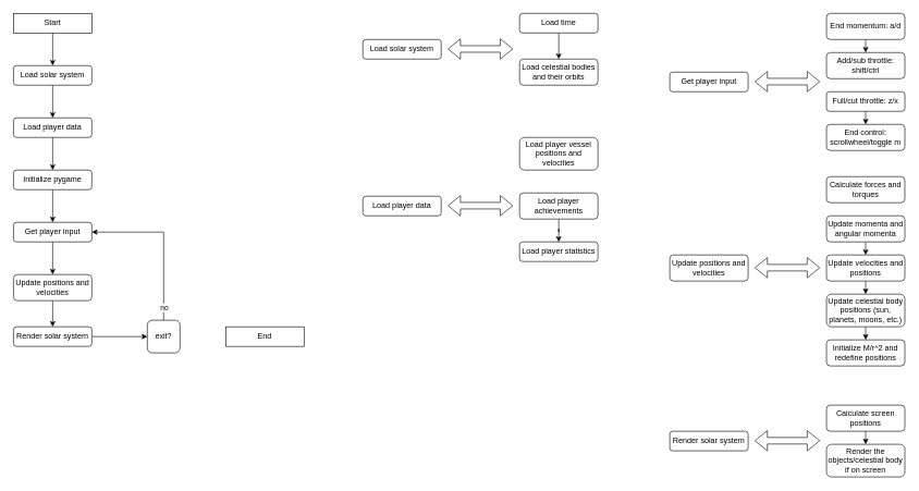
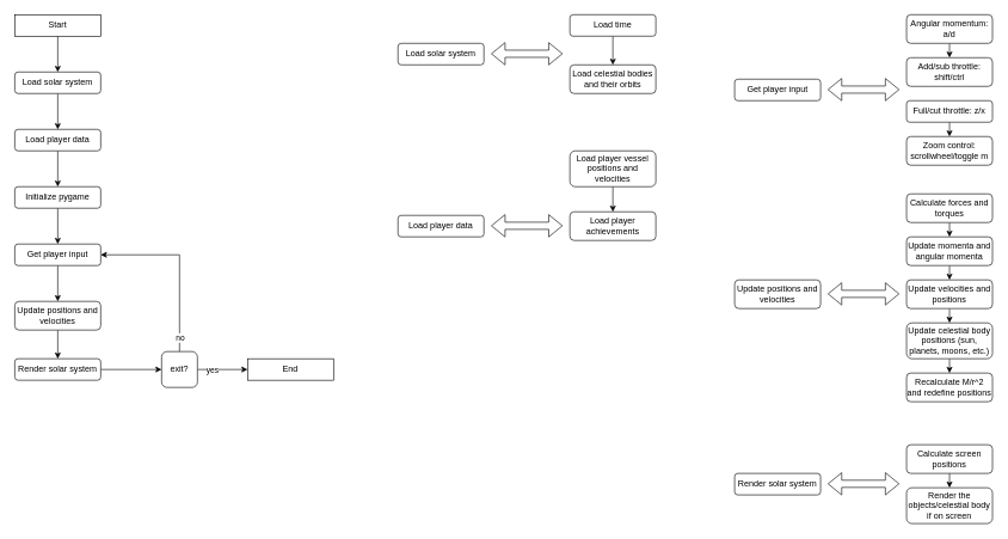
  <mxCell id="0" />
  <mxCell id="1" parent="0" />
  <mxCell id="2" value="" style="edgeStyle=orthogonalEdgeStyle;rounded=0;orthogonalLoop=1;jettySize=auto;html=1;" edge="1" parent="1" source="3" target="5"><mxGeometry relative="1" as="geometry" /></mxCell>
  <mxCell id="3" value="Start" style="rounded=0;whiteSpace=wrap;html=1;" vertex="1" parent="1"><mxGeometry x="20" y="20" width="120" height="30" as="geometry" /></mxCell>
  <mxCell id="4" value="" style="edgeStyle=orthogonalEdgeStyle;rounded=0;orthogonalLoop=1;jettySize=auto;html=1;" edge="1" parent="1" source="5" target="7"><mxGeometry relative="1" as="geometry" /></mxCell>
  <mxCell id="5" value="Load solar system" style="rounded=1;whiteSpace=wrap;html=1;" vertex="1" parent="1"><mxGeometry x="20" y="100" width="120" height="30" as="geometry" /></mxCell>
  <mxCell id="6" value="" style="edgeStyle=orthogonalEdgeStyle;rounded=0;orthogonalLoop=1;jettySize=auto;html=1;" edge="1" parent="1" source="7" target="9"><mxGeometry relative="1" as="geometry" /></mxCell>
  <mxCell id="7" value="Load player data" style="rounded=1;whiteSpace=wrap;html=1;" vertex="1" parent="1"><mxGeometry x="20" y="180" width="120" height="30" as="geometry" /></mxCell>
  <mxCell id="8" value="" style="edgeStyle=orthogonalEdgeStyle;rounded=0;orthogonalLoop=1;jettySize=auto;html=1;" edge="1" parent="1" source="9" target="11"><mxGeometry relative="1" as="geometry" /></mxCell>
  <mxCell id="9" value="Initialize pygame" style="rounded=1;whiteSpace=wrap;html=1;" vertex="1" parent="1"><mxGeometry x="20" y="260" width="120" height="30" as="geometry" /></mxCell>
  <mxCell id="10" value="" style="edgeStyle=orthogonalEdgeStyle;rounded=0;orthogonalLoop=1;jettySize=auto;html=1;" edge="1" parent="1" source="11" target="13"><mxGeometry relative="1" as="geometry" /></mxCell>
  <mxCell id="11" value="Get player input" style="rounded=1;whiteSpace=wrap;html=1;" vertex="1" parent="1"><mxGeometry x="20" y="340" width="120" height="30" as="geometry" /></mxCell>
  <mxCell id="12" value="" style="edgeStyle=orthogonalEdgeStyle;rounded=0;orthogonalLoop=1;jettySize=auto;html=1;" edge="1" parent="1" source="13" target="15"><mxGeometry relative="1" as="geometry" /></mxCell>
  <mxCell id="13" value="Update positions and velocities" style="rounded=1;whiteSpace=wrap;html=1;" vertex="1" parent="1"><mxGeometry x="20" y="420" width="120" height="40" as="geometry" /></mxCell>
  <mxCell id="14" value="" style="edgeStyle=orthogonalEdgeStyle;rounded=0;orthogonalLoop=1;jettySize=auto;html=1;" edge="1" parent="1" source="15" target="20"><mxGeometry relative="1" as="geometry" /></mxCell>
  <mxCell id="15" value="Render solar system" style="rounded=1;whiteSpace=wrap;html=1;" vertex="1" parent="1"><mxGeometry x="20" y="500" width="120" height="30" as="geometry" /></mxCell>
  <mxCell id="16" style="edgeStyle=orthogonalEdgeStyle;rounded=0;orthogonalLoop=1;jettySize=auto;html=1;entryX=1;entryY=0.5;entryDx=0;entryDy=0;" edge="1" parent="1" source="20" target="11"><mxGeometry relative="1" as="geometry"><mxPoint x="250" y="340" as="targetPoint" /><Array as="points"><mxPoint x="250" y="355" /></Array></mxGeometry></mxCell>
  <mxCell id="17" value="no" style="edgeLabel;html=1;align=center;verticalAlign=middle;resizable=0;points=[];" vertex="1" connectable="0" parent="16"><mxGeometry x="-0.76" y="-2" relative="1" as="geometry"><mxPoint x="-2" y="9" as="offset" /></mxGeometry></mxCell>
+ <mxCell id="18" value="" style="edgeStyle=orthogonalEdgeStyle;rounded=0;orthogonalLoop=1;jettySize=auto;html=1;" edge="1" parent="1" source="20" target="21"><mxGeometry relative="1" as="geometry" /></mxCell>
+ <mxCell id="19" value="yes" style="edgeLabel;html=1;align=center;verticalAlign=middle;resizable=0;points=[];" vertex="1" connectable="0" parent="18"><mxGeometry x="-0.188" y="-1" relative="1" as="geometry"><mxPoint x="-8" y="-1" as="offset" /></mxGeometry></mxCell>
  <mxCell id="20" value="exit?" style="whiteSpace=wrap;html=1;rounded=1;" vertex="1" parent="1"><mxGeometry x="225" y="490" width="50" height="50" as="geometry" /></mxCell>
  <mxCell id="21" value="End" style="rounded=0;whiteSpace=wrap;html=1;" vertex="1" parent="1"><mxGeometry x="345" y="500" width="120" height="30" as="geometry" /></mxCell>
  <mxCell id="22" value="Load solar system" style="rounded=1;whiteSpace=wrap;html=1;" vertex="1" parent="1"><mxGeometry x="555" y="60" width="120" height="30" as="geometry" /></mxCell>
  <mxCell id="23" value="Load player data" style="rounded=1;whiteSpace=wrap;html=1;" vertex="1" parent="1"><mxGeometry x="555" y="300" width="120" height="30" as="geometry" /></mxCell>
  <mxCell id="24" value="" style="shape=flexArrow;endArrow=classic;startArrow=classic;html=1;rounded=0;" edge="1" parent="1"><mxGeometry width="100" height="100" relative="1" as="geometry"><mxPoint x="685" y="314.5" as="sourcePoint" /><mxPoint x="785" y="314.5" as="targetPoint" /></mxGeometry></mxCell>
- <mxCell id="25" value="" style="edgeStyle=orthogonalEdgeStyle;rounded=0;orthogonalLoop=1;jettySize=auto;html=1;" edge="1" parent="1" source="26" target="29"><mxGeometry relative="1" as="geometry" /></mxCell>
  <mxCell id="26" value="Load player achievements" style="rounded=1;whiteSpace=wrap;html=1;" vertex="1" parent="1"><mxGeometry x="795" y="295" width="120" height="40" as="geometry" /></mxCell>
+ <mxCell id="27" style="edgeStyle=orthogonalEdgeStyle;rounded=0;orthogonalLoop=1;jettySize=auto;html=1;exitX=0.5;exitY=1;exitDx=0;exitDy=0;entryX=0.5;entryY=0;entryDx=0;entryDy=0;" edge="1" parent="1" source="28" target="26"><mxGeometry relative="1" as="geometry" /></mxCell>
  <mxCell id="28" value="Load player vessel positions and velocities" style="rounded=1;whiteSpace=wrap;html=1;" vertex="1" parent="1"><mxGeometry x="795" y="210" width="120" height="50" as="geometry" /></mxCell>
- <mxCell id="29" value="Load player statistics" style="rounded=1;whiteSpace=wrap;html=1;" vertex="1" parent="1"><mxGeometry x="795" y="370" width="120" height="30" as="geometry" /></mxCell>
  <mxCell id="30" value="Get player input" style="rounded=1;whiteSpace=wrap;html=1;" vertex="1" parent="1"><mxGeometry x="1025" y="110" width="120" height="30" as="geometry" /></mxCell>
  <mxCell id="31" value="" style="shape=flexArrow;endArrow=classic;startArrow=classic;html=1;rounded=0;" edge="1" parent="1"><mxGeometry width="100" height="100" relative="1" as="geometry"><mxPoint x="1155" y="124.5" as="sourcePoint" /><mxPoint x="1255" y="124.5" as="targetPoint" /></mxGeometry></mxCell>
  <mxCell id="32" style="edgeStyle=orthogonalEdgeStyle;rounded=0;orthogonalLoop=1;jettySize=auto;html=1;exitX=0.5;exitY=1;exitDx=0;exitDy=0;entryX=0.5;entryY=0;entryDx=0;entryDy=0;" edge="1" parent="1" source="33" target="34"><mxGeometry relative="1" as="geometry" /></mxCell>
- <mxCell id="33" value="End momentum: a/d" style="rounded=1;whiteSpace=wrap;html=1;" vertex="1" parent="1"><mxGeometry x="1265" y="20" width="120" height="40" as="geometry" /></mxCell>
+ <mxCell id="33" value="Angular momentum: a/d" style="rounded=1;whiteSpace=wrap;html=1;" vertex="1" parent="1"><mxGeometry x="1265" y="20" width="120" height="40" as="geometry" /></mxCell>
  <mxCell id="34" value="Add/sub throttle: shift/ctrl" style="rounded=1;whiteSpace=wrap;html=1;" vertex="1" parent="1"><mxGeometry x="1265" y="80" width="120" height="40" as="geometry" /></mxCell>
  <mxCell id="35" style="edgeStyle=orthogonalEdgeStyle;rounded=0;orthogonalLoop=1;jettySize=auto;html=1;exitX=0.5;exitY=1;exitDx=0;exitDy=0;entryX=0.5;entryY=0;entryDx=0;entryDy=0;" edge="1" parent="1" source="36" target="37"><mxGeometry relative="1" as="geometry" /></mxCell>
  <mxCell id="36" value="Full/cut throttle: z/x" style="rounded=1;whiteSpace=wrap;html=1;" vertex="1" parent="1"><mxGeometry x="1265" y="140" width="120" height="30" as="geometry" /></mxCell>
- <mxCell id="37" value="End control: scrollwheel/toggle m" style="rounded=1;whiteSpace=wrap;html=1;" vertex="1" parent="1"><mxGeometry x="1265" y="190" width="120" height="40" as="geometry" /></mxCell>
+ <mxCell id="37" value="Zoom control: scrollwheel/toggle m" style="rounded=1;whiteSpace=wrap;html=1;" vertex="1" parent="1"><mxGeometry x="1265" y="190" width="120" height="40" as="geometry" /></mxCell>
  <mxCell id="38" value="Update positions and velocities" style="rounded=1;whiteSpace=wrap;html=1;" vertex="1" parent="1"><mxGeometry x="1025" y="390" width="120" height="40" as="geometry" /></mxCell>
  <mxCell id="39" value="" style="shape=flexArrow;endArrow=classic;startArrow=classic;html=1;rounded=0;" edge="1" parent="1"><mxGeometry width="100" height="100" relative="1" as="geometry"><mxPoint x="1155" y="409.5" as="sourcePoint" /><mxPoint x="1255" y="409.5" as="targetPoint" /></mxGeometry></mxCell>
+ <mxCell id="40" style="edgeStyle=orthogonalEdgeStyle;rounded=0;orthogonalLoop=1;jettySize=auto;html=1;exitX=0.5;exitY=1;exitDx=0;exitDy=0;entryX=0.5;entryY=0;entryDx=0;entryDy=0;" edge="1" parent="1" source="41" target="43"><mxGeometry relative="1" as="geometry" /></mxCell>
  <mxCell id="41" value="Calculate forces and torques" style="rounded=1;whiteSpace=wrap;html=1;" vertex="1" parent="1"><mxGeometry x="1265" y="270" width="120" height="40" as="geometry" /></mxCell>
  <mxCell id="42" style="edgeStyle=orthogonalEdgeStyle;rounded=0;orthogonalLoop=1;jettySize=auto;html=1;exitX=0.5;exitY=1;exitDx=0;exitDy=0;entryX=0.5;entryY=0;entryDx=0;entryDy=0;" edge="1" parent="1" source="43" target="45"><mxGeometry relative="1" as="geometry" /></mxCell>
  <mxCell id="43" value="Update momenta and angular momenta" style="rounded=1;whiteSpace=wrap;html=1;" vertex="1" parent="1"><mxGeometry x="1265" y="330" width="120" height="40" as="geometry" /></mxCell>
  <mxCell id="44" style="edgeStyle=orthogonalEdgeStyle;rounded=0;orthogonalLoop=1;jettySize=auto;html=1;exitX=0.5;exitY=1;exitDx=0;exitDy=0;entryX=0.5;entryY=0;entryDx=0;entryDy=0;" edge="1" parent="1" source="45" target="47"><mxGeometry relative="1" as="geometry" /></mxCell>
  <mxCell id="45" value="Update velocities and positions" style="rounded=1;whiteSpace=wrap;html=1;" vertex="1" parent="1"><mxGeometry x="1265" y="390" width="120" height="40" as="geometry" /></mxCell>
  <mxCell id="46" style="edgeStyle=orthogonalEdgeStyle;rounded=0;orthogonalLoop=1;jettySize=auto;html=1;exitX=0.5;exitY=1;exitDx=0;exitDy=0;entryX=0.5;entryY=0;entryDx=0;entryDy=0;" edge="1" parent="1" source="47" target="48"><mxGeometry relative="1" as="geometry" /></mxCell>
  <mxCell id="47" value="Update celestial body positions (sun, planets, moons, etc.)" style="rounded=1;whiteSpace=wrap;html=1;" vertex="1" parent="1"><mxGeometry x="1265" y="450" width="120" height="50" as="geometry" /></mxCell>
- <mxCell id="48" value="Initialize M/r^2 and redefine positions" style="rounded=1;whiteSpace=wrap;html=1;" vertex="1" parent="1"><mxGeometry x="1265" y="520" width="120" height="40" as="geometry" /></mxCell>
+ <mxCell id="48" value="Recalculate M/r^2 and redefine positions" style="rounded=1;whiteSpace=wrap;html=1;" vertex="1" parent="1"><mxGeometry x="1265" y="520" width="120" height="40" as="geometry" /></mxCell>
  <mxCell id="49" value="Render solar system" style="rounded=1;whiteSpace=wrap;html=1;" vertex="1" parent="1"><mxGeometry x="1025" y="660" width="120" height="30" as="geometry" /></mxCell>
  <mxCell id="50" value="" style="shape=flexArrow;endArrow=classic;startArrow=classic;html=1;rounded=0;" edge="1" parent="1"><mxGeometry width="100" height="100" relative="1" as="geometry"><mxPoint x="1155" y="674.5" as="sourcePoint" /><mxPoint x="1255" y="674.5" as="targetPoint" /></mxGeometry></mxCell>
  <mxCell id="51" style="edgeStyle=orthogonalEdgeStyle;rounded=0;orthogonalLoop=1;jettySize=auto;html=1;exitX=0.5;exitY=1;exitDx=0;exitDy=0;entryX=0.5;entryY=0;entryDx=0;entryDy=0;" edge="1" parent="1" source="52" target="53"><mxGeometry relative="1" as="geometry" /></mxCell>
  <mxCell id="52" value="Calculate screen positions" style="rounded=1;whiteSpace=wrap;html=1;" vertex="1" parent="1"><mxGeometry x="1265" y="620" width="120" height="40" as="geometry" /></mxCell>
  <mxCell id="53" value="Render the objects/celestial body if on screen" style="rounded=1;whiteSpace=wrap;html=1;" vertex="1" parent="1"><mxGeometry x="1265" y="680" width="120" height="50" as="geometry" /></mxCell>
  <mxCell id="54" value="" style="shape=flexArrow;endArrow=classic;startArrow=classic;html=1;rounded=0;" edge="1" parent="1"><mxGeometry width="100" height="100" relative="1" as="geometry"><mxPoint x="685" y="74.5" as="sourcePoint" /><mxPoint x="785" y="74.5" as="targetPoint" /></mxGeometry></mxCell>
  <mxCell id="55" style="edgeStyle=orthogonalEdgeStyle;rounded=0;orthogonalLoop=1;jettySize=auto;html=1;exitX=0.5;exitY=1;exitDx=0;exitDy=0;entryX=0.5;entryY=0;entryDx=0;entryDy=0;" edge="1" parent="1" source="56" target="57"><mxGeometry relative="1" as="geometry" /></mxCell>
  <mxCell id="56" value="Load time" style="rounded=1;whiteSpace=wrap;html=1;" vertex="1" parent="1"><mxGeometry x="795" y="20" width="120" height="30" as="geometry" /></mxCell>
  <mxCell id="57" value="Load celestial bodies and their orbits" style="rounded=1;whiteSpace=wrap;html=1;" vertex="1" parent="1"><mxGeometry x="795" y="90" width="120" height="40" as="geometry" /></mxCell>
